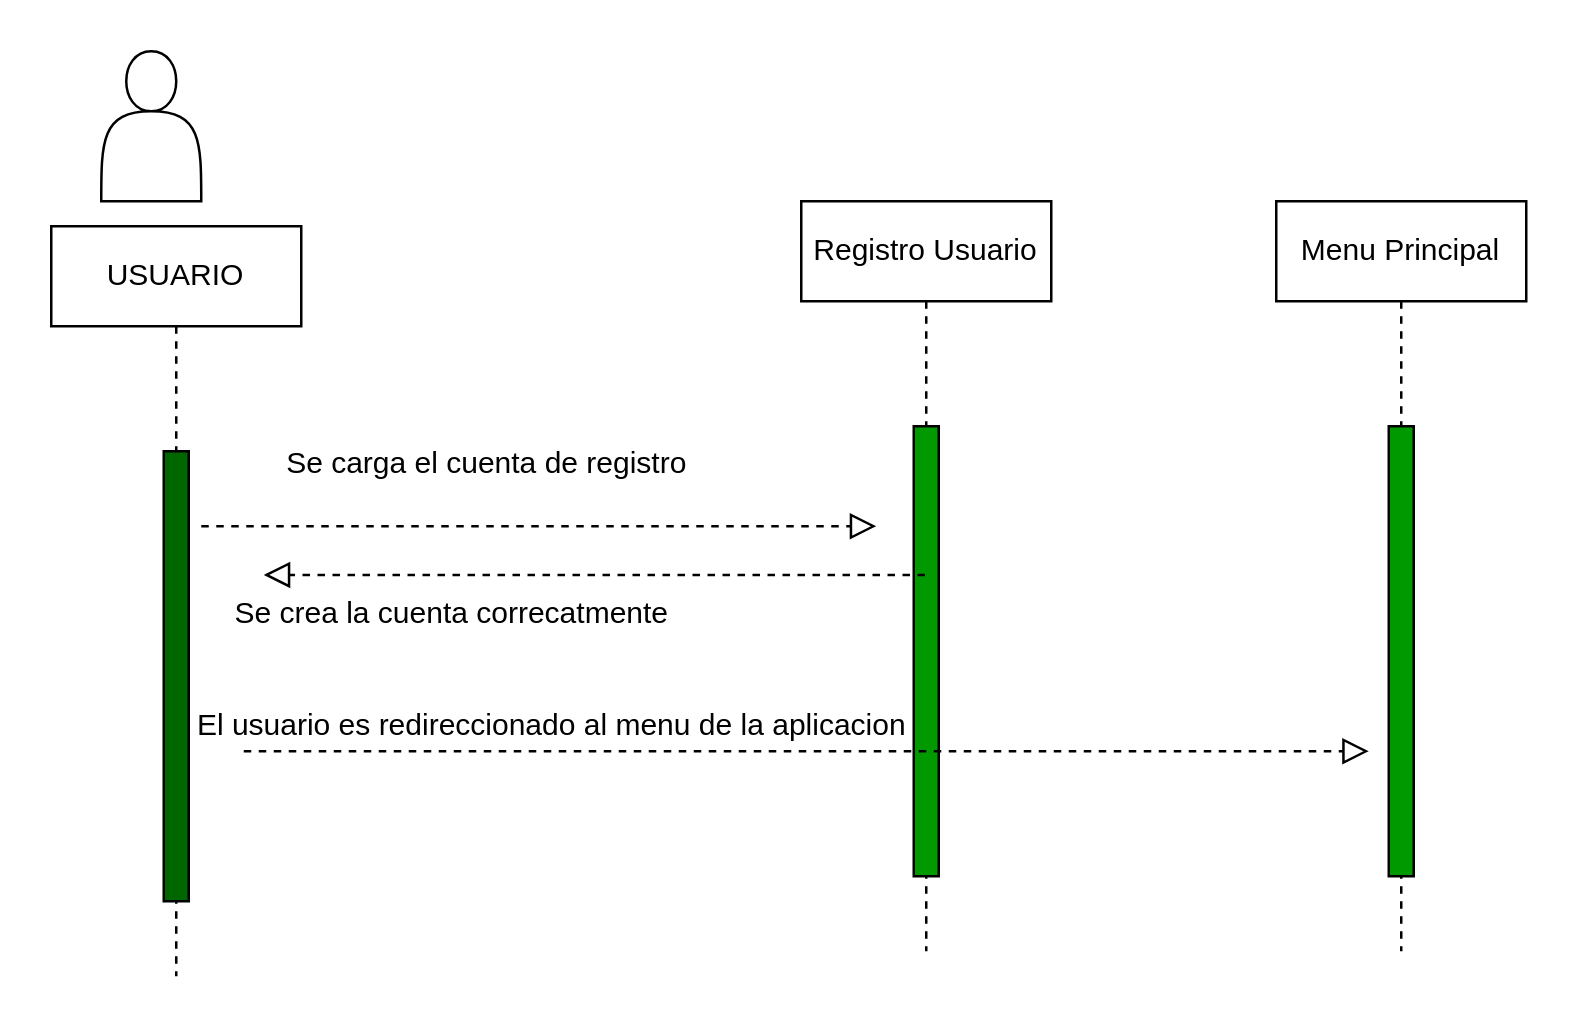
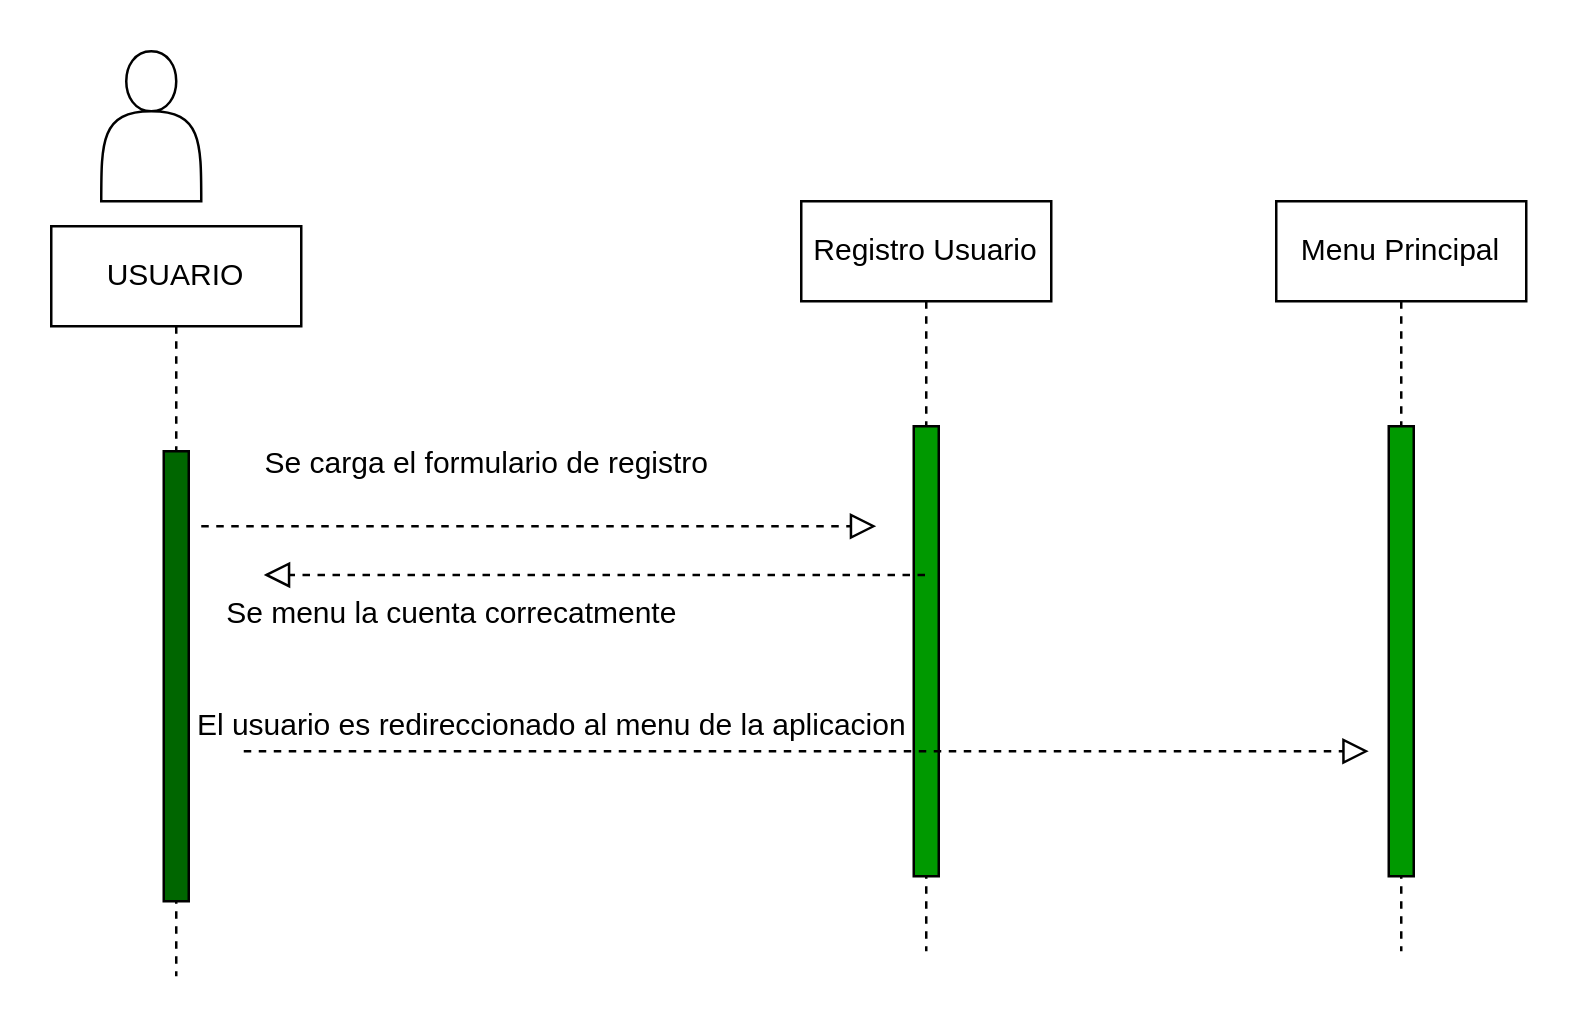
  <mxCell id="0" />
  <mxCell id="1" parent="0" />
  <mxCell id="2" value="" style="shape=actor;whiteSpace=wrap;html=1;" parent="1" vertex="1"><mxGeometry x="40" y="20" width="40" height="60" as="geometry" /></mxCell>
  <mxCell id="3" value="Registro Usuario" style="shape=umlLifeline;perimeter=lifelinePerimeter;whiteSpace=wrap;html=1;container=1;collapsible=0;recursiveResize=0;outlineConnect=0;shadow=0;strokeColor=default;" parent="1" vertex="1"><mxGeometry x="320" y="80" width="100" height="300" as="geometry" /></mxCell>
  <mxCell id="4" value="" style="html=1;points=[];perimeter=orthogonalPerimeter;fillColor=#009900;shadow=0;strokeColor=default;" parent="3" vertex="1"><mxGeometry x="45" y="90" width="10" height="180" as="geometry" /></mxCell>
  <mxCell id="5" value="USUARIO" style="shape=umlLifeline;perimeter=lifelinePerimeter;whiteSpace=wrap;html=1;container=1;collapsible=0;recursiveResize=0;outlineConnect=0;shadow=0;strokeColor=default;" parent="1" vertex="1"><mxGeometry x="20" y="90" width="100" height="300" as="geometry" /></mxCell>
  <mxCell id="6" value="" style="html=1;points=[];perimeter=orthogonalPerimeter;shadow=0;strokeColor=default;fillColor=#006600;" parent="5" vertex="1"><mxGeometry x="45" y="90" width="10" height="180" as="geometry" /></mxCell>
  <mxCell id="7" value="" style="endArrow=block;startArrow=none;endFill=0;startFill=0;endSize=8;html=1;verticalAlign=bottom;dashed=1;labelBackgroundColor=none;" parent="1" edge="1"><mxGeometry width="160" relative="1" as="geometry"><mxPoint x="80" y="210" as="sourcePoint" /><mxPoint x="350" y="210" as="targetPoint" /></mxGeometry></mxCell>
  <mxCell id="8" value="" style="endArrow=block;startArrow=none;endFill=0;startFill=0;endSize=8;html=1;verticalAlign=bottom;dashed=1;labelBackgroundColor=none;entryX=0.125;entryY=-0.017;entryDx=0;entryDy=0;entryPerimeter=0;" parent="1" source="3" target="9" edge="1"><mxGeometry width="160" relative="1" as="geometry"><mxPoint x="90" y="220" as="sourcePoint" /><mxPoint x="130" y="230" as="targetPoint" /></mxGeometry></mxCell>
- <mxCell id="9" value="Se crea la cuenta correcatmente" style="text;html=1;align=center;verticalAlign=middle;resizable=0;points=[];autosize=1;strokeColor=none;fillColor=none;" parent="1" vertex="1"><mxGeometry x="80" y="230" width="200" height="30" as="geometry" /></mxCell>
- <mxCell id="10" value="Se carga el cuenta de registro" style="text;html=1;align=center;verticalAlign=middle;resizable=0;points=[];autosize=1;strokeColor=none;fillColor=none;" parent="1" vertex="1"><mxGeometry x="94" y="170" width="200" height="30" as="geometry" /></mxCell>
+ <mxCell id="9" value="Se menu la cuenta correcatmente" style="text;html=1;align=center;verticalAlign=middle;resizable=0;points=[];autosize=1;strokeColor=none;fillColor=none;" parent="1" vertex="1"><mxGeometry x="80" y="230" width="200" height="30" as="geometry" /></mxCell>
+ <mxCell id="10" value="Se carga el formulario de registro" style="text;html=1;align=center;verticalAlign=middle;resizable=0;points=[];autosize=1;strokeColor=none;fillColor=none;" parent="1" vertex="1"><mxGeometry x="94" y="170" width="200" height="30" as="geometry" /></mxCell>
  <mxCell id="11" value="Menu Principal" style="shape=umlLifeline;perimeter=lifelinePerimeter;whiteSpace=wrap;html=1;container=1;collapsible=0;recursiveResize=0;outlineConnect=0;shadow=0;strokeColor=default;" parent="1" vertex="1"><mxGeometry x="510" y="80" width="100" height="300" as="geometry" /></mxCell>
  <mxCell id="12" value="" style="html=1;points=[];perimeter=orthogonalPerimeter;fillColor=#009900;shadow=0;strokeColor=default;" parent="11" vertex="1"><mxGeometry x="45" y="90" width="10" height="180" as="geometry" /></mxCell>
  <mxCell id="13" value="" style="endArrow=block;startArrow=none;endFill=0;startFill=0;endSize=8;html=1;verticalAlign=bottom;dashed=1;labelBackgroundColor=none;" parent="1" edge="1"><mxGeometry width="160" relative="1" as="geometry"><mxPoint x="97" y="300" as="sourcePoint" /><mxPoint x="547" y="300" as="targetPoint" /></mxGeometry></mxCell>
  <mxCell id="14" value="El usuario es redireccionado al menu de la aplicacion" style="text;html=1;align=center;verticalAlign=middle;resizable=0;points=[];autosize=1;strokeColor=none;fillColor=none;" parent="1" vertex="1"><mxGeometry x="65" y="275" width="310" height="30" as="geometry" /></mxCell>
